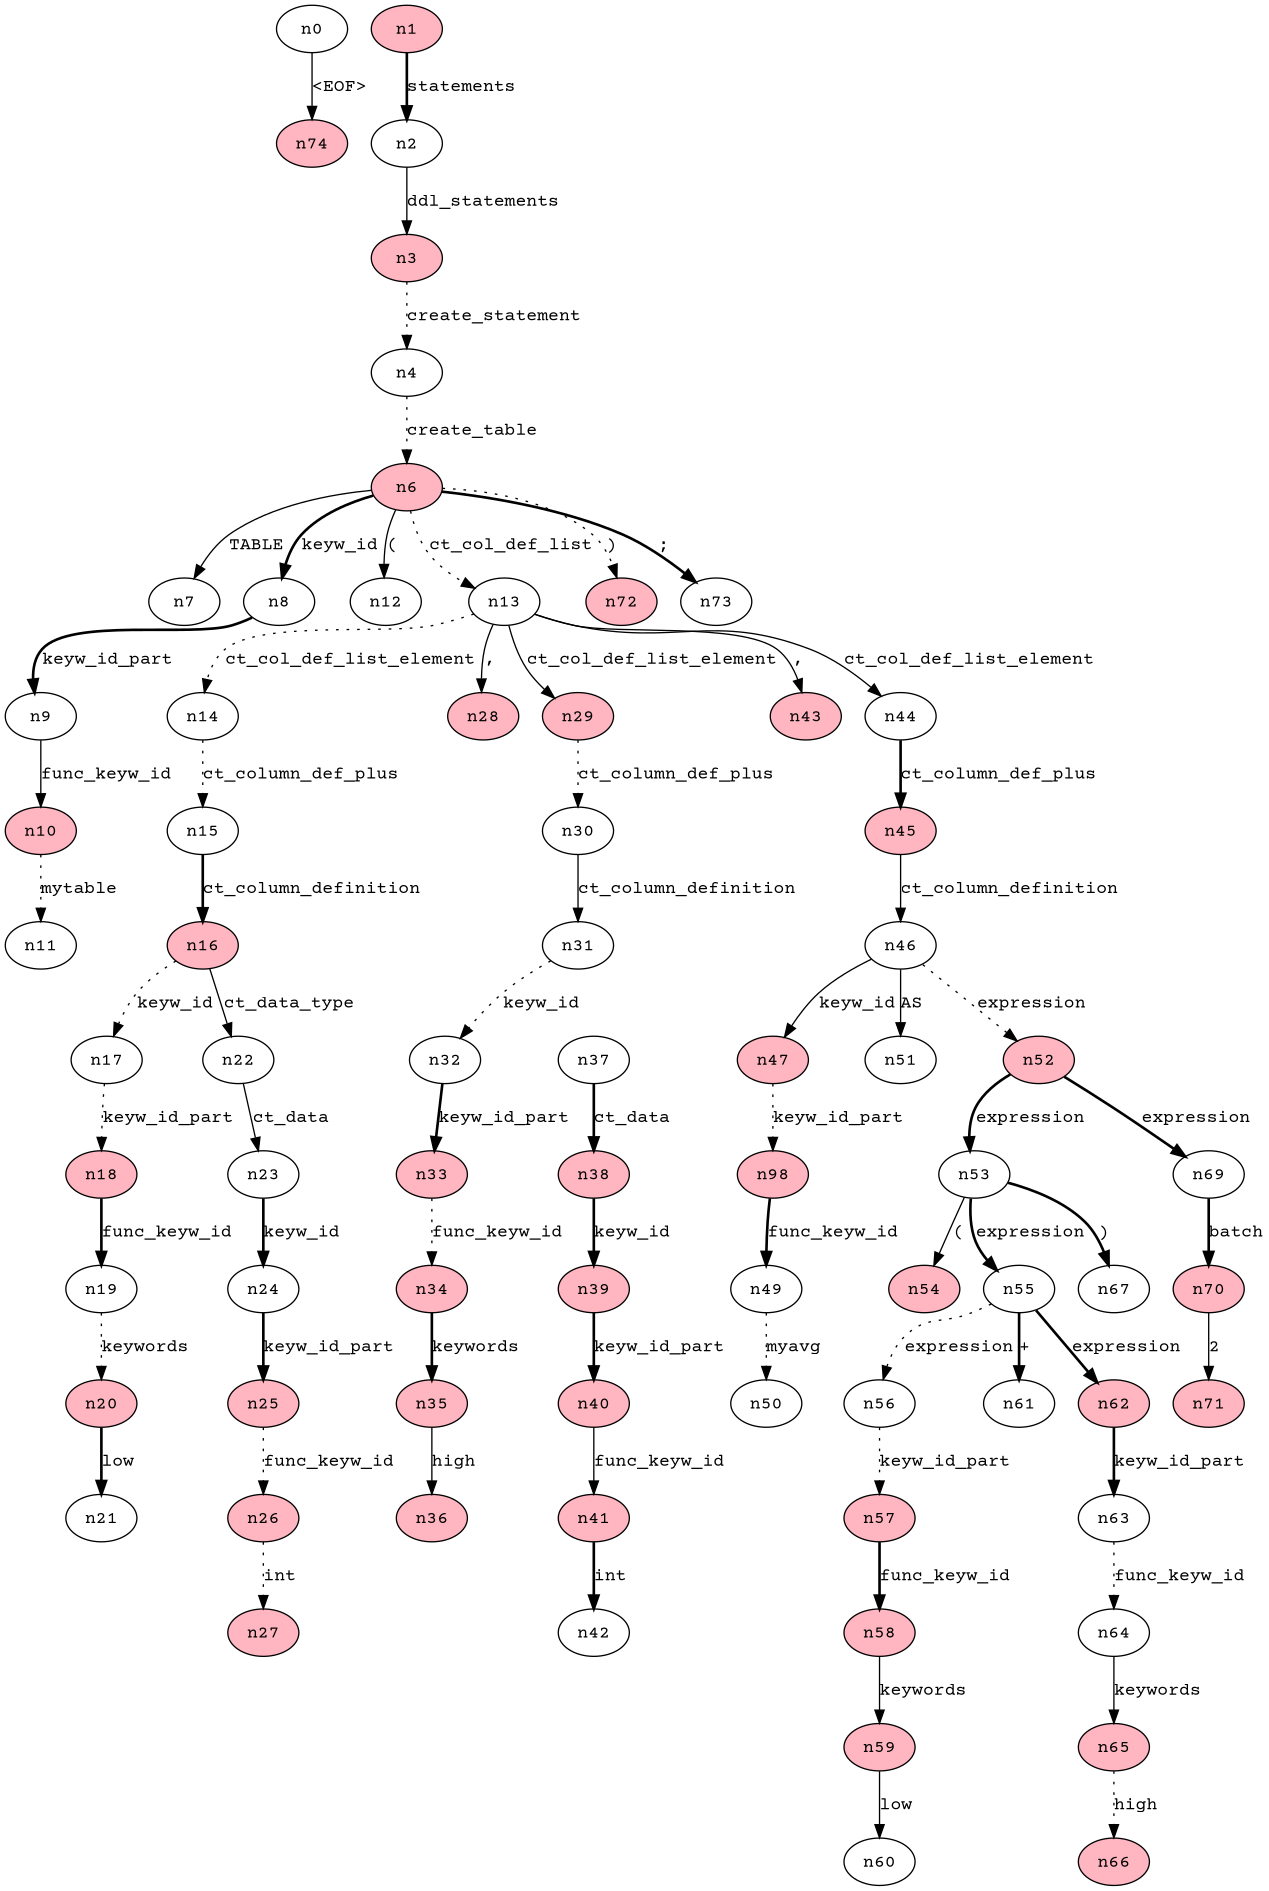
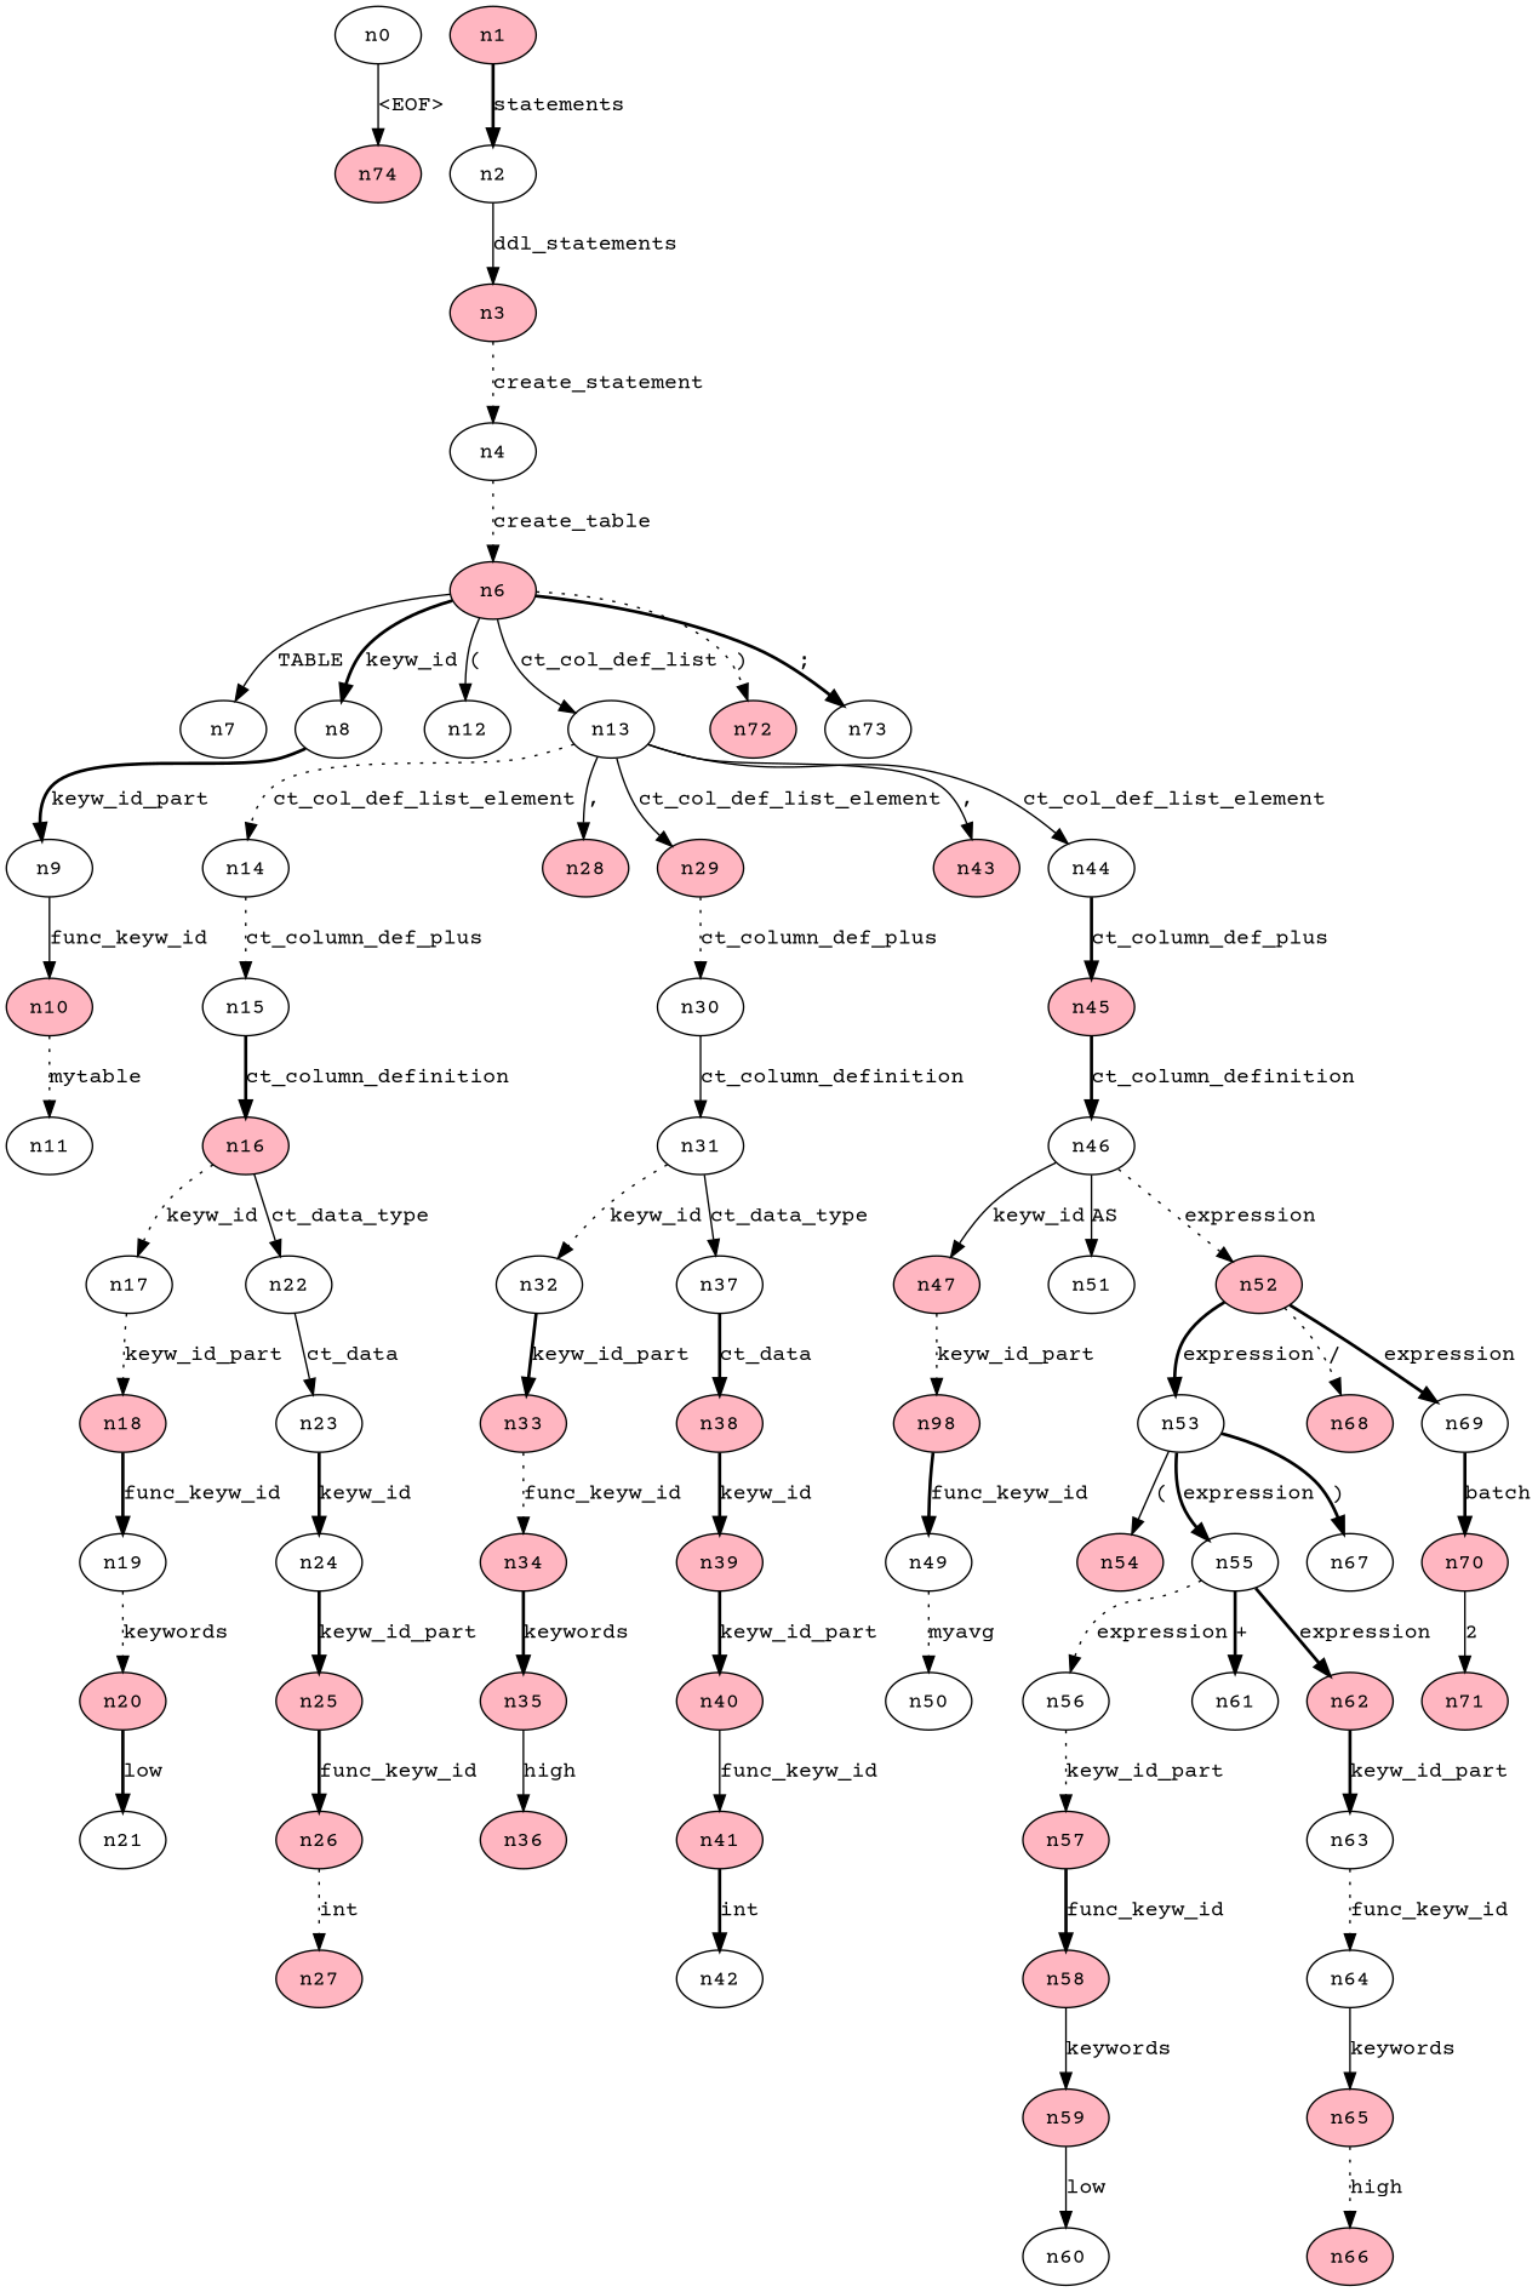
  digraph {
    fontname="Courier Prime"
    node [fillcolor=lightpink fontname="Courier Prime" style=filled]
    edge [fontname="Courier Prime" style=bold]
    n74
    n0 [fillcolor=white]
    n1
    n2 [fillcolor=white]
    n3
    n4 [fillcolor=white]
    n6
    n7 [fillcolor=white]
    n8 [fillcolor=white]
    n12 [fillcolor=white]
    n13 [fillcolor=white]
    n72
    n73 [fillcolor=white]
    n9 [fillcolor=white]
    n14 [fillcolor=white]
    n28
    n29
    n43
    n44 [fillcolor=white]
    n10
    n11 [fillcolor=white]
    n15 [fillcolor=white]
    n30 [fillcolor=white]
    n45
    n16
    n17 [fillcolor=white]
    n22 [fillcolor=white]
    n18
    n23 [fillcolor=white]
    n19 [fillcolor=white]
    n20
    n21 [fillcolor=white]
    n24 [fillcolor=white]
    n25
    n26
    n27
    n31 [fillcolor=white]
    n32 [fillcolor=white]
    n37 [fillcolor=white]
    n33
    n38
    n34
    n35
    n36
    n39
    n40
    n41
    n42 [fillcolor=white]
    n46 [fillcolor=white]
    n47
    n51 [fillcolor=white]
    n52
    n48 [label=n98]
    n53 [fillcolor=white]
+   n68
    n69 [fillcolor=white]
    n49 [fillcolor=white]
    n50 [fillcolor=white]
    n54
    n55 [fillcolor=white]
    n67 [fillcolor=white]
    n70
    n56 [fillcolor=white]
    n61 [fillcolor=white]
    n62
    n57
    n63 [fillcolor=white]
    n58
    n59
    n60 [fillcolor=white]
    n64 [fillcolor=white]
    n65
    n66
    n71
    n0 -> n74 [label="<EOF>" style=solid]
    n1 -> n2 [label=statements]
    n2 -> n3 [label=ddl_statements style=solid]
    n3 -> n4 [label=create_statement style=dotted]
    n4 -> n6 [label=create_table style=dotted]
    n6 -> n7 [label=TABLE style=solid]
    n6 -> n8 [label=keyw_id]
    n6 -> n12 [label="(" style=solid]
-   n6 -> n13 [label=ct_col_def_list style=dotted]
+   n6 -> n13 [label=ct_col_def_list style=solid]
    n6 -> n72 [label=")" style=dotted]
    n6 -> n73 [label=";"]
    n8 -> n9 [label=keyw_id_part]
    n13 -> n14 [label=ct_col_def_list_element style=dotted]
    n13 -> n28 [label="," style=solid]
    n13 -> n29 [label=ct_col_def_list_element style=solid]
    n13 -> n43 [label="," style=solid]
    n13 -> n44 [label=ct_col_def_list_element style=solid]
    n9 -> n10 [label=func_keyw_id style=solid]
    n14 -> n15 [label=ct_column_def_plus style=dotted]
    n29 -> n30 [label=ct_column_def_plus style=dotted]
    n44 -> n45 [label=ct_column_def_plus]
    n10 -> n11 [label=mytable style=dotted]
    n15 -> n16 [label=ct_column_definition]
    n30 -> n31 [label=ct_column_definition style=solid]
-   n45 -> n46 [label=ct_column_definition style=solid]
+   n45 -> n46 [label=ct_column_definition]
    n16 -> n17 [label=keyw_id style=dotted]
    n16 -> n22 [label=ct_data_type style=solid]
    n17 -> n18 [label=keyw_id_part style=dotted]
    n22 -> n23 [label=ct_data style=solid]
    n18 -> n19 [label=func_keyw_id]
    n23 -> n24 [label=keyw_id]
    n19 -> n20 [label=keywords style=dotted]
    n20 -> n21 [label=low]
    n24 -> n25 [label=keyw_id_part]
-   n25 -> n26 [label=func_keyw_id style=dotted]
+   n25 -> n26 [label=func_keyw_id]
    n26 -> n27 [label=int style=dotted]
    n31 -> n32 [label=keyw_id style=dotted]
+   n31 -> n37 [label=ct_data_type style=solid]
    n32 -> n33 [label=keyw_id_part]
    n37 -> n38 [label=ct_data]
    n33 -> n34 [label=func_keyw_id style=dotted]
    n38 -> n39 [label=keyw_id]
    n34 -> n35 [label=keywords]
    n35 -> n36 [label=high style=solid]
    n39 -> n40 [label=keyw_id_part]
    n40 -> n41 [label=func_keyw_id style=solid]
    n41 -> n42 [label=int]
    n46 -> n47 [label=keyw_id style=solid]
    n46 -> n51 [label=AS style=solid]
    n46 -> n52 [label=expression style=dotted]
    n47 -> n48 [label=keyw_id_part style=dotted]
    n52 -> n53 [label=expression]
+   n52 -> n68 [label="/" style=dotted]
    n52 -> n69 [label=expression]
    n48 -> n49 [label=func_keyw_id]
    n53 -> n54 [label="(" style=solid]
    n53 -> n55 [label=expression]
    n53 -> n67 [label=")"]
    n69 -> n70 [label=batch]
    n49 -> n50 [label=myavg style=dotted]
    n55 -> n56 [label=expression style=dotted]
    n55 -> n61 [label="+"]
    n55 -> n62 [label=expression]
    n70 -> n71 [label=2 style=solid]
    n56 -> n57 [label=keyw_id_part style=dotted]
    n62 -> n63 [label=keyw_id_part]
    n57 -> n58 [label=func_keyw_id]
    n63 -> n64 [label=func_keyw_id style=dotted]
    n58 -> n59 [label=keywords style=solid]
    n59 -> n60 [label=low style=solid]
    n64 -> n65 [label=keywords style=solid]
    n65 -> n66 [label=high style=dotted]
  }
